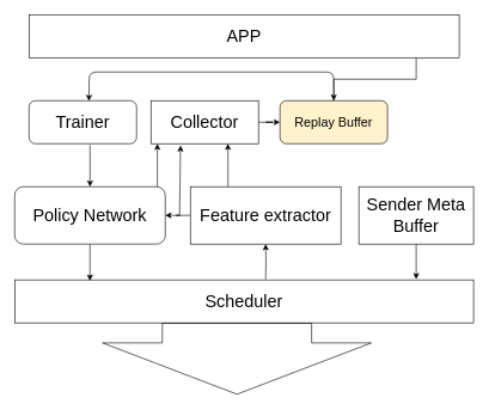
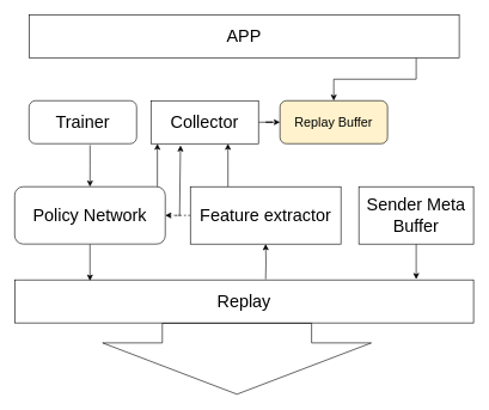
  <mxCell id="0" />
  <mxCell id="1" parent="0" />
  <mxCell id="2" value="" style="edgeStyle=orthogonalEdgeStyle;rounded=0;orthogonalLoop=1;jettySize=auto;html=1;exitX=0.9;exitY=1;exitDx=0;exitDy=0;exitPerimeter=0;" parent="1" source="3" target="15" edge="1"><mxGeometry relative="1" as="geometry"><mxPoint x="580" y="130" as="sourcePoint" /></mxGeometry></mxCell>
  <mxCell id="3" value="&lt;font style=&quot;font-size: 24px&quot;&gt;APP&lt;/font&gt;" style="rounded=1;whiteSpace=wrap;html=1;arcSize=0;" parent="1" vertex="1"><mxGeometry x="40" y="20" width="600" height="60" as="geometry" /></mxCell>
  <mxCell id="4" value="" style="edgeStyle=orthogonalEdgeStyle;rounded=0;orthogonalLoop=1;jettySize=auto;html=1;" parent="1" source="5" edge="1"><mxGeometry relative="1" as="geometry"><mxPoint x="580" y="389" as="targetPoint" /></mxGeometry></mxCell>
  <mxCell id="5" value="&lt;font style=&quot;font-size: 24px&quot;&gt;Sender Meta Buffer&lt;/font&gt;" style="rounded=1;whiteSpace=wrap;html=1;arcSize=0;" parent="1" vertex="1"><mxGeometry x="500" y="260" width="160" height="80" as="geometry" /></mxCell>
  <mxCell id="6" style="edgeStyle=orthogonalEdgeStyle;rounded=0;orthogonalLoop=1;jettySize=auto;html=1;entryX=0.5;entryY=1;entryDx=0;entryDy=0;" parent="1" target="10" edge="1"><mxGeometry relative="1" as="geometry"><mxPoint x="370.286" y="290" as="targetPoint" /><mxPoint x="370" y="389" as="sourcePoint" /><Array as="points" /></mxGeometry></mxCell>
- <mxCell id="7" value="&lt;font style=&quot;font-size: 24px&quot;&gt;Scheduler&lt;/font&gt;" style="rounded=1;whiteSpace=wrap;html=1;arcSize=0;" parent="1" vertex="1"><mxGeometry x="20" y="390" width="640" height="60" as="geometry" /></mxCell>
- <mxCell id="8" value="" style="edgeStyle=orthogonalEdgeStyle;rounded=0;orthogonalLoop=1;jettySize=auto;html=1;entryX=1;entryY=0.5;entryDx=0;entryDy=0;" parent="1" source="10" target="21" edge="1"><mxGeometry relative="1" as="geometry"><mxPoint x="230" y="300" as="targetPoint" /></mxGeometry></mxCell>
+ <mxCell id="7" value="&lt;font style=&quot;font-size: 24px&quot;&gt;Replay&lt;/font&gt;" style="rounded=1;whiteSpace=wrap;html=1;arcSize=0;" parent="1" vertex="1"><mxGeometry x="20" y="390" width="640" height="60" as="geometry" /></mxCell>
+ <mxCell id="8" value="" style="edgeStyle=orthogonalEdgeStyle;rounded=0;orthogonalLoop=1;jettySize=auto;html=1;entryX=1;entryY=0.5;entryDx=0;entryDy=0;dashed=1;" parent="1" source="10" target="21" edge="1"><mxGeometry relative="1" as="geometry"><mxPoint x="230" y="300" as="targetPoint" /></mxGeometry></mxCell>
  <mxCell id="9" style="edgeStyle=orthogonalEdgeStyle;rounded=0;orthogonalLoop=1;jettySize=auto;html=1;exitX=0.25;exitY=0;exitDx=0;exitDy=0;entryX=0.716;entryY=1;entryDx=0;entryDy=0;entryPerimeter=0;" edge="1" parent="1" source="10" target="13"><mxGeometry relative="1" as="geometry" /></mxCell>
  <mxCell id="10" value="&lt;font style=&quot;font-size: 24px&quot;&gt;Feature extractor&lt;/font&gt;" style="rounded=0;whiteSpace=wrap;html=1;" parent="1" vertex="1"><mxGeometry x="265" y="260" width="210" height="80" as="geometry" /></mxCell>
  <mxCell id="11" style="edgeStyle=orthogonalEdgeStyle;rounded=0;orthogonalLoop=1;jettySize=auto;html=1;entryX=0.164;entryY=0.021;entryDx=0;entryDy=0;entryPerimeter=0;exitX=0.5;exitY=1;exitDx=0;exitDy=0;" parent="1" source="21" target="7" edge="1"><mxGeometry relative="1" as="geometry"><mxPoint x="125" y="350" as="sourcePoint" /></mxGeometry></mxCell>
  <mxCell id="12" value="" style="edgeStyle=orthogonalEdgeStyle;rounded=0;orthogonalLoop=1;jettySize=auto;html=1;" parent="1" source="13" target="15" edge="1"><mxGeometry relative="1" as="geometry" /></mxCell>
  <mxCell id="13" value="&lt;font style=&quot;font-size: 24px&quot;&gt;Collector&lt;/font&gt;" style="whiteSpace=wrap;html=1;rounded=0;" parent="1" vertex="1"><mxGeometry x="210" y="140" width="150" height="60" as="geometry" /></mxCell>
  <mxCell id="14" value="&lt;font style=&quot;font-size: 24px&quot;&gt;Trainer&lt;/font&gt;" style="rounded=1;whiteSpace=wrap;html=1;" parent="1" vertex="1"><mxGeometry x="40" y="140" width="150" height="60" as="geometry" /></mxCell>
  <mxCell id="15" value="&lt;font style=&quot;font-size: 18px&quot;&gt;Replay Buffer&lt;/font&gt;" style="rounded=1;whiteSpace=wrap;html=1;fillColor=#fff2cc;" parent="1" vertex="1"><mxGeometry x="390" y="140" width="150" height="60" as="geometry" /></mxCell>
  <mxCell id="16" value="" style="endArrow=classic;html=1;entryX=0.06;entryY=1;entryDx=0;entryDy=0;entryPerimeter=0;" parent="1" target="13" edge="1"><mxGeometry width="50" height="50" relative="1" as="geometry"><mxPoint x="219" y="260" as="sourcePoint" /><mxPoint x="219" y="210" as="targetPoint" /></mxGeometry></mxCell>
  <mxCell id="17" value="" style="endArrow=classic;html=1;entryX=0.275;entryY=1.04;entryDx=0;entryDy=0;entryPerimeter=0;" parent="1" target="13" edge="1"><mxGeometry width="50" height="50" relative="1" as="geometry"><mxPoint x="250" y="300" as="sourcePoint" /><mxPoint x="300" y="250" as="targetPoint" /></mxGeometry></mxCell>
- <mxCell id="18" value="" style="endArrow=classic;html=1;exitX=0.5;exitY=0;exitDx=0;exitDy=0;entryX=0.557;entryY=0.007;entryDx=0;entryDy=0;entryPerimeter=0;" parent="1" source="15" target="14" edge="1"><mxGeometry width="50" height="50" relative="1" as="geometry"><mxPoint x="90" y="50" as="sourcePoint" /><mxPoint x="128" y="130" as="targetPoint" /><Array as="points"><mxPoint x="465" y="100" /><mxPoint x="270" y="100" /><mxPoint x="124" y="100" /></Array></mxGeometry></mxCell>
  <mxCell id="19" value="" style="shape=flexArrow;endArrow=classic;startArrow=none;html=1;startFill=0;width=208.235;endSize=23.529;endWidth=165.606;" parent="1" edge="1"><mxGeometry width="50" height="50" relative="1" as="geometry"><mxPoint x="330" y="450" as="sourcePoint" /><mxPoint x="330" y="550" as="targetPoint" /></mxGeometry></mxCell>
  <mxCell id="20" style="edgeStyle=orthogonalEdgeStyle;rounded=0;orthogonalLoop=1;jettySize=auto;html=1;exitX=0.567;exitY=1.033;exitDx=0;exitDy=0;entryX=0.5;entryY=0;entryDx=0;entryDy=0;exitPerimeter=0;" edge="1" parent="1" source="14" target="21"><mxGeometry relative="1" as="geometry"><mxPoint x="125" y="250" as="sourcePoint" /></mxGeometry></mxCell>
  <mxCell id="21" value="&lt;span style=&quot;font-size: 24px&quot;&gt;Policy Network&lt;/span&gt;" style="rounded=1;whiteSpace=wrap;html=1;" vertex="1" parent="1"><mxGeometry x="20" y="260" width="210" height="80" as="geometry" /></mxCell>
